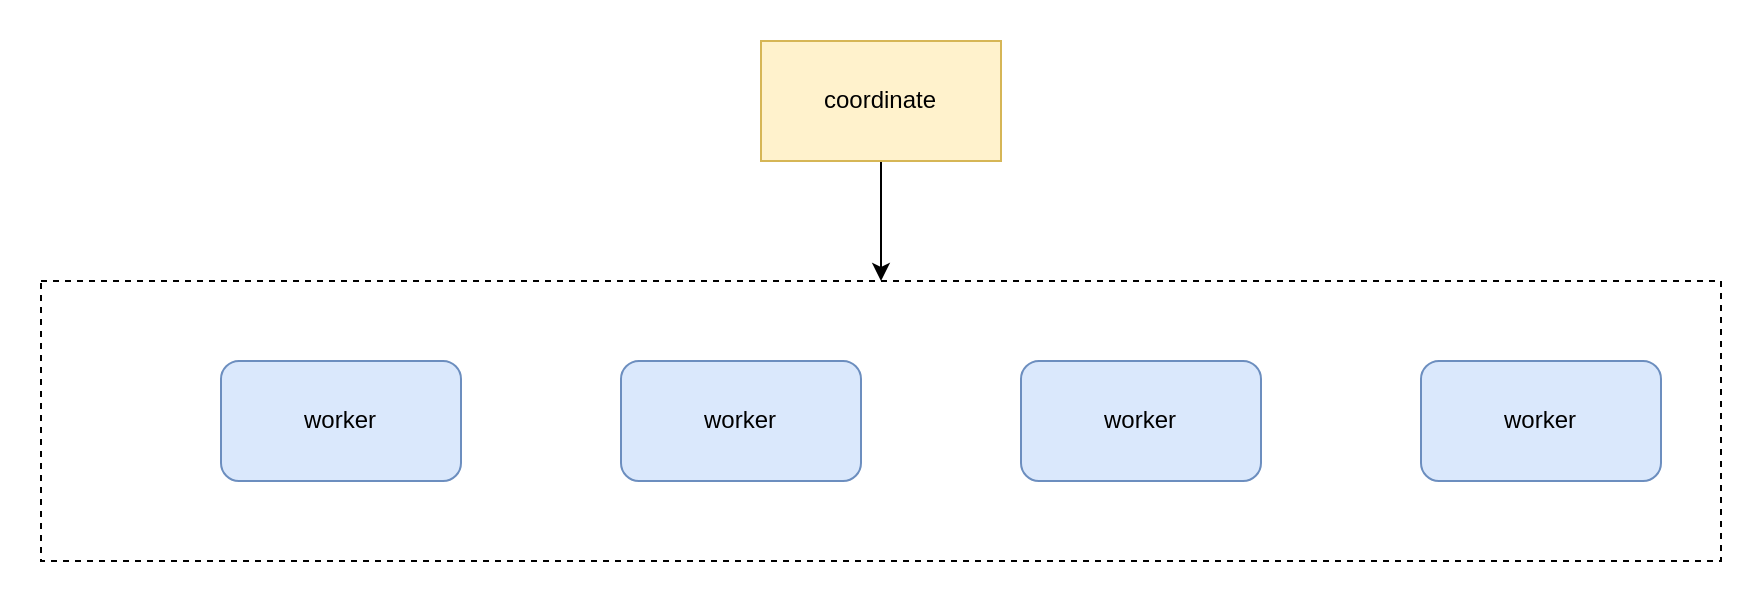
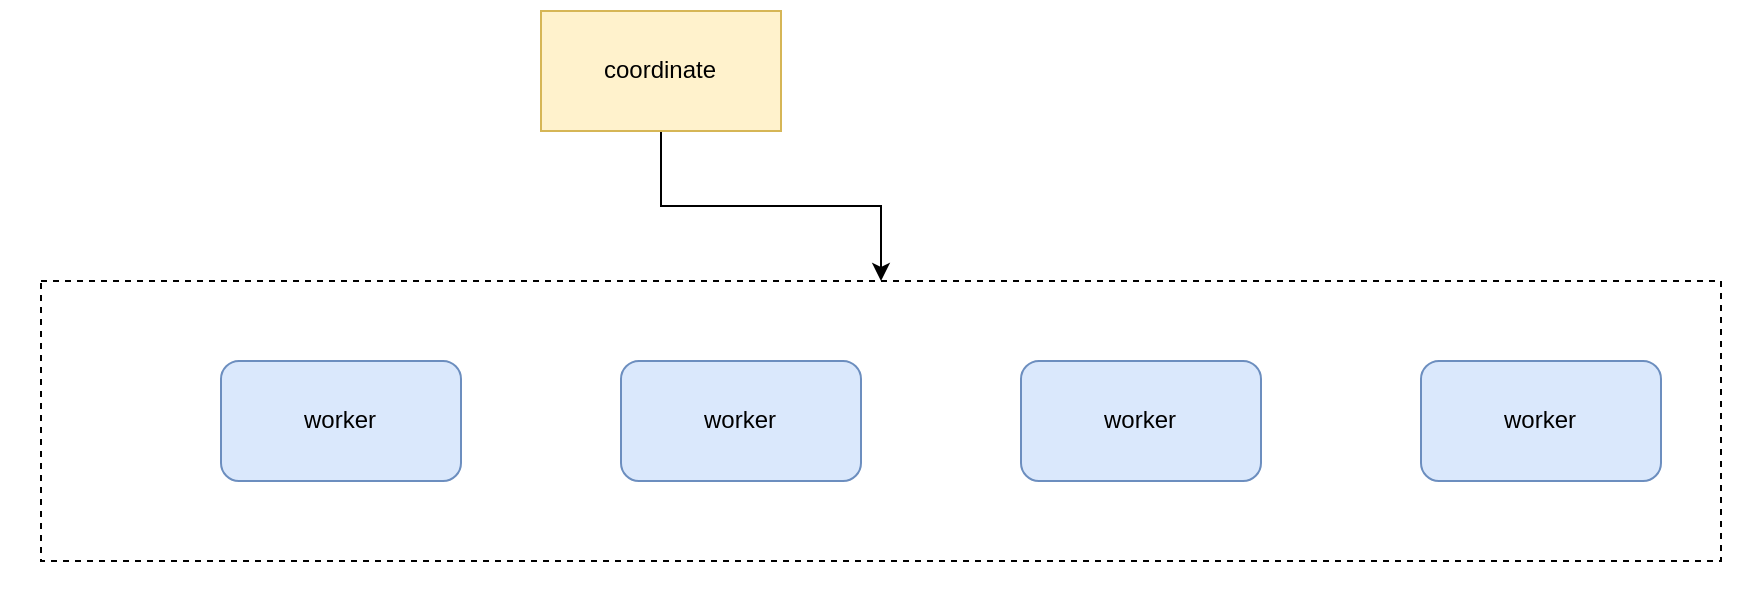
  <mxCell id="0" />
  <mxCell id="1" parent="0" />
  <mxCell id="2" value="worker" style="rounded=1;whiteSpace=wrap;html=1;fillColor=#dae8fc;strokeColor=#6c8ebf;" vertex="1" parent="1"><mxGeometry x="110" y="180" width="120" height="60" as="geometry" /></mxCell>
  <mxCell id="3" value="&lt;span&gt;worker&lt;/span&gt;" style="rounded=1;whiteSpace=wrap;html=1;fillColor=#dae8fc;strokeColor=#6c8ebf;" vertex="1" parent="1"><mxGeometry x="310" y="180" width="120" height="60" as="geometry" /></mxCell>
  <mxCell id="4" value="&lt;span&gt;worker&lt;/span&gt;" style="rounded=1;whiteSpace=wrap;html=1;fillColor=#dae8fc;strokeColor=#6c8ebf;" vertex="1" parent="1"><mxGeometry x="510" y="180" width="120" height="60" as="geometry" /></mxCell>
  <mxCell id="5" value="&lt;span&gt;worker&lt;/span&gt;" style="rounded=1;whiteSpace=wrap;html=1;fillColor=#dae8fc;strokeColor=#6c8ebf;" vertex="1" parent="1"><mxGeometry x="710" y="180" width="120" height="60" as="geometry" /></mxCell>
  <mxCell id="6" value="" style="edgeStyle=orthogonalEdgeStyle;rounded=0;orthogonalLoop=1;jettySize=auto;html=1;" edge="1" parent="1" source="7" target="8"><mxGeometry relative="1" as="geometry" /></mxCell>
- <mxCell id="7" value="&lt;span&gt;coordinate&lt;/span&gt;" style="rounded=0;whiteSpace=wrap;html=1;fillColor=#fff2cc;strokeColor=#d6b656;" vertex="1" parent="1"><mxGeometry x="380" y="20" width="120" height="60" as="geometry" /></mxCell>
+ <mxCell id="7" value="&lt;span&gt;coordinate&lt;/span&gt;" style="rounded=0;whiteSpace=wrap;html=1;fillColor=#fff2cc;strokeColor=#d6b656;" vertex="1" parent="1"><mxGeometry x="270" y="5" width="120" height="60" as="geometry" /></mxCell>
  <mxCell id="8" value="" style="rounded=0;whiteSpace=wrap;html=1;fillColor=none;dashed=1;" vertex="1" parent="1"><mxGeometry x="20" y="140" width="840" height="140" as="geometry" /></mxCell>
